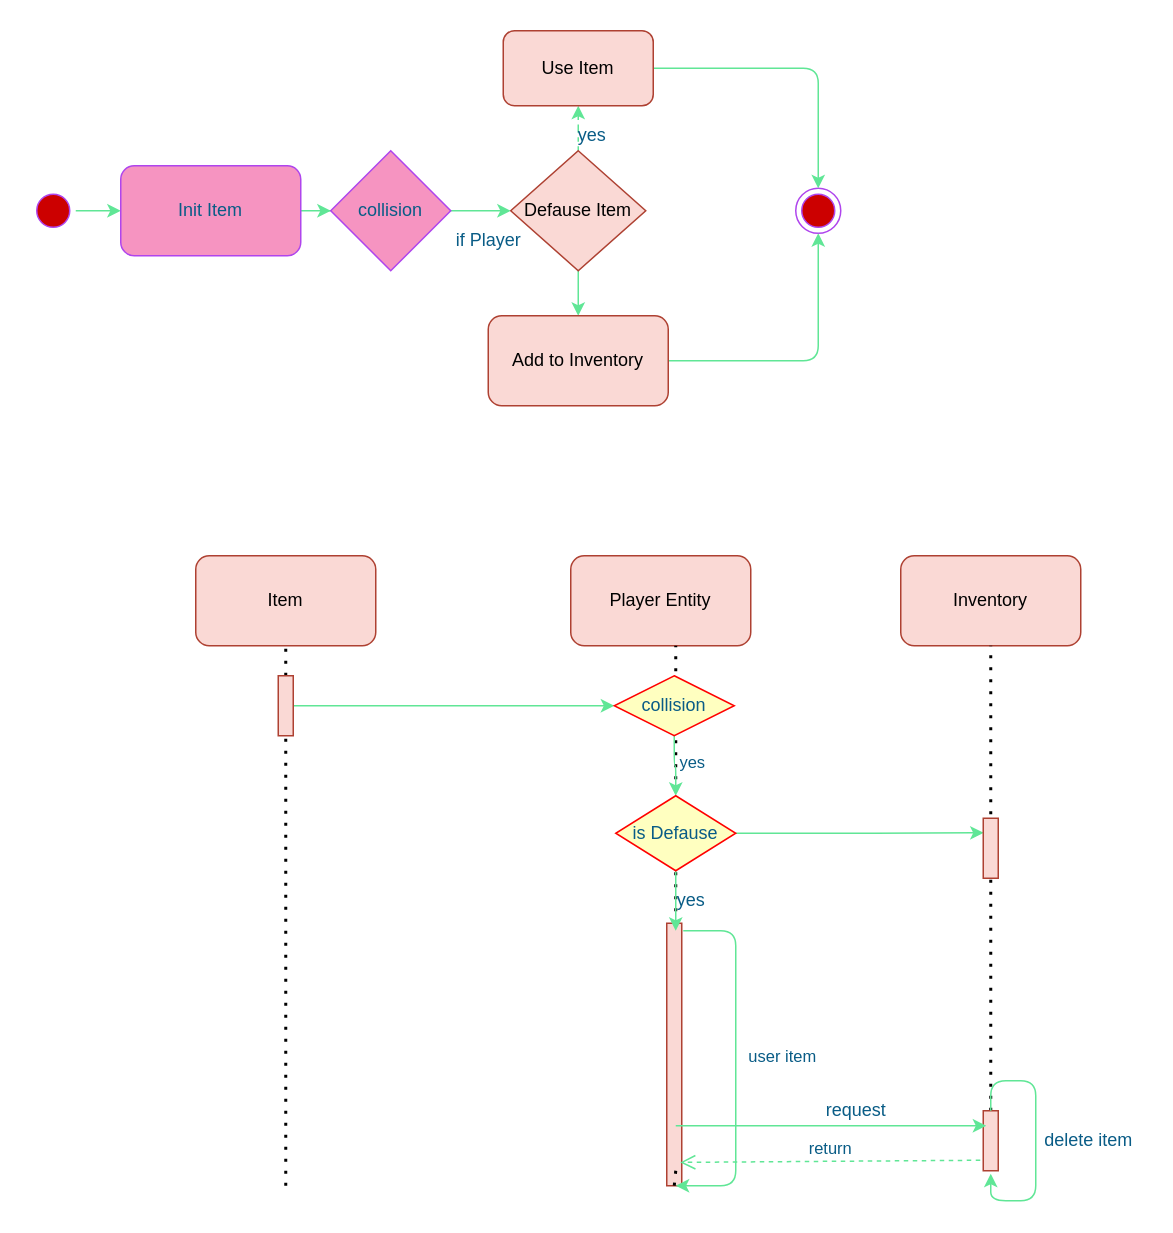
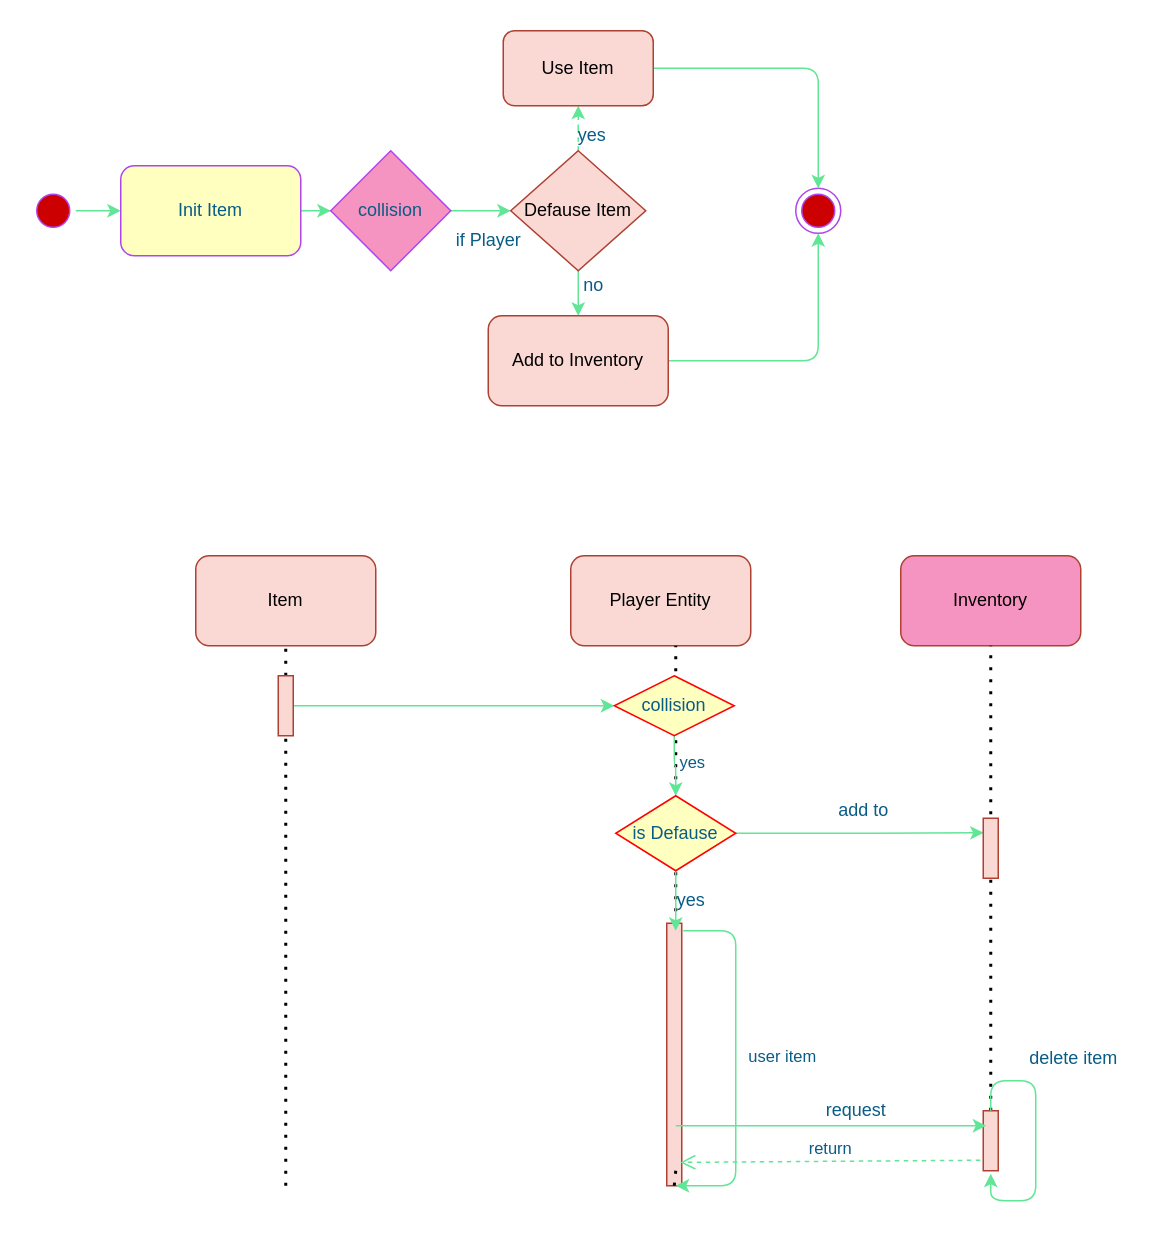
  <mxCell id="0" />
  <mxCell id="1" parent="0" />
  <mxCell id="2" style="edgeStyle=orthogonalEdgeStyle;curved=0;rounded=1;sketch=0;orthogonalLoop=1;jettySize=auto;html=1;entryX=0;entryY=0.5;entryDx=0;entryDy=0;fontColor=#095C86;strokeColor=#60E696;fillColor=#F694C1;" edge="1" parent="1" source="3" target="5"><mxGeometry relative="1" as="geometry" /></mxCell>
  <mxCell id="3" value="" style="ellipse;html=1;shape=startState;fillColor=#CC0000;strokeColor=#AF45ED;fontColor=#095C86;" vertex="1" parent="1"><mxGeometry x="20" y="125" width="30" height="30" as="geometry" /></mxCell>
  <mxCell id="4" style="edgeStyle=orthogonalEdgeStyle;rounded=0;orthogonalLoop=1;jettySize=auto;html=1;entryX=0;entryY=0.5;entryDx=0;entryDy=0;strokeColor=#60E696;fontColor=#095C86;" edge="1" parent="1" source="5" target="7"><mxGeometry relative="1" as="geometry"><mxPoint x="350" y="140" as="targetPoint" /></mxGeometry></mxCell>
- <mxCell id="5" value="Init Item" style="rounded=1;whiteSpace=wrap;html=1;fillColor=#F694C1;strokeColor=#AF45ED;fontColor=#095C86;" vertex="1" parent="1"><mxGeometry x="80" y="110" width="120" height="60" as="geometry" /></mxCell>
+ <mxCell id="5" value="Init Item" style="rounded=1;whiteSpace=wrap;html=1;fillColor=#ffffc0;strokeColor=#AF45ED;fontColor=#095C86;" vertex="1" parent="1"><mxGeometry x="80" y="110" width="120" height="60" as="geometry" /></mxCell>
  <mxCell id="6" style="edgeStyle=orthogonalEdgeStyle;rounded=0;orthogonalLoop=1;jettySize=auto;html=1;entryX=0;entryY=0.5;entryDx=0;entryDy=0;strokeColor=#60E696;fontColor=#095C86;" edge="1" parent="1" source="7" target="26"><mxGeometry relative="1" as="geometry"><mxPoint x="364" y="250" as="targetPoint" /></mxGeometry></mxCell>
  <mxCell id="7" value="collision" style="rhombus;whiteSpace=wrap;html=1;fillColor=#F694C1;strokeColor=#AF45ED;fontColor=#095C86;" vertex="1" parent="1"><mxGeometry x="220" y="100" width="80" height="80" as="geometry" /></mxCell>
  <mxCell id="8" value="" style="ellipse;html=1;shape=endState;fillColor=#CC0000;strokeColor=#AF45ED;fontColor=#095C86;" vertex="1" parent="1"><mxGeometry x="530" y="125" width="30" height="30" as="geometry" /></mxCell>
  <mxCell id="9" value="if Player" style="text;html=1;align=center;verticalAlign=middle;resizable=0;points=[];autosize=1;strokeColor=none;fillColor=none;fontColor=#095C86;" vertex="1" parent="1"><mxGeometry x="295" y="150" width="60" height="20" as="geometry" /></mxCell>
  <mxCell id="10" value="Item" style="rounded=1;whiteSpace=wrap;html=1;sketch=0;strokeColor=#ae4132;fillColor=#fad9d5;" vertex="1" parent="1"><mxGeometry x="130" y="370" width="120" height="60" as="geometry" /></mxCell>
  <mxCell id="11" value="Player Entity" style="rounded=1;whiteSpace=wrap;html=1;sketch=0;strokeColor=#ae4132;fillColor=#fad9d5;" vertex="1" parent="1"><mxGeometry x="380" y="370" width="120" height="60" as="geometry" /></mxCell>
  <mxCell id="12" value="" style="endArrow=none;dashed=1;html=1;dashPattern=1 3;strokeWidth=2;rounded=1;sketch=0;fontColor=#095C86;fillColor=#F694C1;curved=0;entryX=0.5;entryY=1;entryDx=0;entryDy=0;startArrow=none;" edge="1" parent="1" source="15" target="10"><mxGeometry width="50" height="50" relative="1" as="geometry"><mxPoint x="190" y="790" as="sourcePoint" /><mxPoint x="200" y="450" as="targetPoint" /><Array as="points" /></mxGeometry></mxCell>
  <mxCell id="13" value="" style="endArrow=none;dashed=1;html=1;dashPattern=1 3;strokeWidth=2;rounded=1;sketch=0;fontColor=#095C86;fillColor=#F694C1;curved=0;entryX=0.5;entryY=1;entryDx=0;entryDy=0;startArrow=none;" edge="1" parent="1" source="20"><mxGeometry width="50" height="50" relative="1" as="geometry"><mxPoint x="450" y="780" as="sourcePoint" /><mxPoint x="450" y="430" as="targetPoint" /></mxGeometry></mxCell>
  <mxCell id="14" style="edgeStyle=orthogonalEdgeStyle;curved=0;rounded=1;sketch=0;orthogonalLoop=1;jettySize=auto;html=1;fontColor=#095C86;strokeColor=#60E696;fillColor=#F694C1;" edge="1" parent="1" source="15" target="19"><mxGeometry relative="1" as="geometry" /></mxCell>
  <mxCell id="15" value="" style="html=1;points=[];perimeter=orthogonalPerimeter;rounded=0;sketch=0;strokeColor=#ae4132;fillColor=#fad9d5;" vertex="1" parent="1"><mxGeometry x="185" y="450" width="10" height="40" as="geometry" /></mxCell>
  <mxCell id="16" value="" style="endArrow=none;dashed=1;html=1;dashPattern=1 3;strokeWidth=2;rounded=1;sketch=0;fontColor=#095C86;fillColor=#F694C1;curved=0;entryX=0.5;entryY=1;entryDx=0;entryDy=0;" edge="1" parent="1" target="15"><mxGeometry width="50" height="50" relative="1" as="geometry"><mxPoint x="190" y="790" as="sourcePoint" /><mxPoint x="190" y="430" as="targetPoint" /><Array as="points"><mxPoint x="190" y="760" /></Array></mxGeometry></mxCell>
  <mxCell id="17" style="edgeStyle=orthogonalEdgeStyle;curved=0;rounded=1;sketch=0;orthogonalLoop=1;jettySize=auto;html=1;entryX=0.5;entryY=0;entryDx=0;entryDy=0;fontColor=#095C86;strokeColor=#60E696;fillColor=#F694C1;" edge="1" parent="1" source="19" target="35"><mxGeometry relative="1" as="geometry" /></mxCell>
  <mxCell id="18" value="yes" style="edgeLabel;html=1;align=center;verticalAlign=middle;resizable=0;points=[];fontColor=#095C86;" vertex="1" connectable="0" parent="17"><mxGeometry x="-0.19" y="1" relative="1" as="geometry"><mxPoint x="10" as="offset" /></mxGeometry></mxCell>
  <mxCell id="19" value="collision" style="rhombus;whiteSpace=wrap;html=1;fillColor=#ffffc0;strokeColor=#ff0000;rounded=0;sketch=0;fontColor=#095C86;" vertex="1" parent="1"><mxGeometry x="409" y="450" width="80" height="40" as="geometry" /></mxCell>
  <mxCell id="20" value="" style="html=1;points=[];perimeter=orthogonalPerimeter;rounded=0;sketch=0;strokeColor=#ae4132;fillColor=#fad9d5;" vertex="1" parent="1"><mxGeometry x="444" y="615" width="10" height="175" as="geometry" /></mxCell>
  <mxCell id="21" value="" style="endArrow=none;dashed=1;html=1;dashPattern=1 3;strokeWidth=2;rounded=1;sketch=0;fontColor=#095C86;fillColor=#F694C1;curved=0;entryX=0.5;entryY=1;entryDx=0;entryDy=0;" edge="1" parent="1" target="20"><mxGeometry width="50" height="50" relative="1" as="geometry"><mxPoint x="450" y="780" as="sourcePoint" /><mxPoint x="450" y="430" as="targetPoint" /></mxGeometry></mxCell>
  <mxCell id="22" style="edgeStyle=orthogonalEdgeStyle;curved=0;rounded=1;sketch=0;orthogonalLoop=1;jettySize=auto;html=1;fontColor=#095C86;strokeColor=#60E696;fillColor=#F694C1;startArrow=none;" edge="1" parent="1"><mxGeometry relative="1" as="geometry"><mxPoint x="455" y="620" as="sourcePoint" /><mxPoint x="450" y="790" as="targetPoint" /><Array as="points"><mxPoint x="490" y="620" /><mxPoint x="490" y="790" /></Array></mxGeometry></mxCell>
  <mxCell id="23" value="user item" style="edgeLabel;html=1;align=center;verticalAlign=middle;resizable=0;points=[];fontColor=#095C86;" vertex="1" connectable="0" parent="22"><mxGeometry x="0.45" y="4" relative="1" as="geometry"><mxPoint x="26" y="-60" as="offset" /></mxGeometry></mxCell>
  <mxCell id="24" style="edgeStyle=orthogonalEdgeStyle;curved=0;rounded=1;sketch=0;orthogonalLoop=1;jettySize=auto;html=1;fontColor=#095C86;strokeColor=#60E696;fillColor=#F694C1;" edge="1" parent="1" source="26" target="30"><mxGeometry relative="1" as="geometry" /></mxCell>
  <mxCell id="25" style="edgeStyle=orthogonalEdgeStyle;curved=0;rounded=1;sketch=0;orthogonalLoop=1;jettySize=auto;html=1;entryX=0.5;entryY=1;entryDx=0;entryDy=0;fontColor=#095C86;strokeColor=#60E696;fillColor=#F694C1;dashed=1;" edge="1" parent="1" source="26" target="28"><mxGeometry relative="1" as="geometry" /></mxCell>
  <mxCell id="26" value="Defause Item" style="rhombus;whiteSpace=wrap;html=1;rounded=0;sketch=0;strokeColor=#ae4132;fillColor=#fad9d5;" vertex="1" parent="1"><mxGeometry x="340" y="100" width="90" height="80" as="geometry" /></mxCell>
  <mxCell id="27" style="edgeStyle=orthogonalEdgeStyle;curved=0;rounded=1;sketch=0;orthogonalLoop=1;jettySize=auto;html=1;fontColor=#095C86;strokeColor=#60E696;fillColor=#F694C1;" edge="1" parent="1" source="28" target="8"><mxGeometry relative="1" as="geometry"><mxPoint x="510" y="45" as="targetPoint" /></mxGeometry></mxCell>
  <mxCell id="28" value="Use Item" style="rounded=1;whiteSpace=wrap;html=1;sketch=0;strokeColor=#ae4132;fillColor=#fad9d5;" vertex="1" parent="1"><mxGeometry x="335" y="20" width="100" height="50" as="geometry" /></mxCell>
  <mxCell id="29" style="edgeStyle=orthogonalEdgeStyle;curved=0;rounded=1;sketch=0;orthogonalLoop=1;jettySize=auto;html=1;fontColor=#095C86;strokeColor=#60E696;fillColor=#F694C1;" edge="1" parent="1" source="30" target="8"><mxGeometry relative="1" as="geometry" /></mxCell>
  <mxCell id="30" value="Add to Inventory" style="rounded=1;whiteSpace=wrap;html=1;sketch=0;strokeColor=#ae4132;fillColor=#fad9d5;" vertex="1" parent="1"><mxGeometry x="325" y="210" width="120" height="60" as="geometry" /></mxCell>
  <mxCell id="31" value="yes" style="text;html=1;align=center;verticalAlign=middle;resizable=0;points=[];autosize=1;strokeColor=none;fillColor=none;fontColor=#095C86;" vertex="1" parent="1"><mxGeometry x="379" y="80" width="30" height="20" as="geometry" /></mxCell>
+ <mxCell id="32" value="no" style="text;html=1;align=center;verticalAlign=middle;resizable=0;points=[];autosize=1;strokeColor=none;fillColor=none;fontColor=#095C86;" vertex="1" parent="1"><mxGeometry x="380" y="180" width="30" height="20" as="geometry" /></mxCell>
  <mxCell id="33" style="edgeStyle=orthogonalEdgeStyle;curved=0;rounded=1;sketch=0;orthogonalLoop=1;jettySize=auto;html=1;fontColor=#095C86;strokeColor=#60E696;fillColor=#F694C1;" edge="1" parent="1" source="35"><mxGeometry relative="1" as="geometry"><mxPoint x="450" y="620" as="targetPoint" /></mxGeometry></mxCell>
  <mxCell id="34" style="edgeStyle=orthogonalEdgeStyle;curved=0;rounded=1;sketch=0;orthogonalLoop=1;jettySize=auto;html=1;fontColor=#095C86;strokeColor=#60E696;fillColor=#F694C1;entryX=0.029;entryY=0.243;entryDx=0;entryDy=0;entryPerimeter=0;" edge="1" parent="1" source="35" target="39"><mxGeometry relative="1" as="geometry"><mxPoint x="650" y="555" as="targetPoint" /></mxGeometry></mxCell>
  <mxCell id="35" value="is Defause" style="rhombus;whiteSpace=wrap;html=1;fillColor=#ffffc0;strokeColor=#ff0000;rounded=0;sketch=0;fontColor=#095C86;" vertex="1" parent="1"><mxGeometry x="410" y="530" width="80" height="50" as="geometry" /></mxCell>
- <mxCell id="36" value="Inventory" style="rounded=1;whiteSpace=wrap;html=1;sketch=0;strokeColor=#ae4132;fillColor=#fad9d5;" vertex="1" parent="1"><mxGeometry x="600" y="370" width="120" height="60" as="geometry" /></mxCell>
+ <mxCell id="36" value="Inventory" style="rounded=1;whiteSpace=wrap;html=1;sketch=0;strokeColor=#ae4132;fillColor=#f694c1;" vertex="1" parent="1"><mxGeometry x="600" y="370" width="120" height="60" as="geometry" /></mxCell>
  <mxCell id="37" value="yes" style="text;html=1;align=center;verticalAlign=middle;resizable=0;points=[];autosize=1;strokeColor=none;fillColor=none;fontColor=#095C86;" vertex="1" parent="1"><mxGeometry x="445" y="590" width="30" height="20" as="geometry" /></mxCell>
  <mxCell id="38" value="" style="endArrow=none;dashed=1;html=1;dashPattern=1 3;strokeWidth=2;rounded=1;sketch=0;fontColor=#095C86;fillColor=#F694C1;curved=0;startArrow=none;" edge="1" parent="1" source="39"><mxGeometry width="50" height="50" relative="1" as="geometry"><mxPoint x="660" y="770" as="sourcePoint" /><mxPoint x="660" y="430" as="targetPoint" /><Array as="points"><mxPoint x="660" y="560" /></Array></mxGeometry></mxCell>
  <mxCell id="39" value="" style="html=1;points=[];perimeter=orthogonalPerimeter;rounded=0;sketch=0;strokeColor=#ae4132;fillColor=#fad9d5;" vertex="1" parent="1"><mxGeometry x="655" y="545" width="10" height="40" as="geometry" /></mxCell>
  <mxCell id="40" value="" style="endArrow=none;dashed=1;html=1;dashPattern=1 3;strokeWidth=2;rounded=1;sketch=0;fontColor=#095C86;fillColor=#F694C1;curved=0;entryX=0.5;entryY=1;entryDx=0;entryDy=0;startArrow=none;" edge="1" parent="1" source="42" target="39"><mxGeometry width="50" height="50" relative="1" as="geometry"><mxPoint x="660" y="720" as="sourcePoint" /><mxPoint x="659.5" y="370" as="targetPoint" /><Array as="points" /></mxGeometry></mxCell>
+ <mxCell id="41" value="add to" style="text;html=1;align=center;verticalAlign=middle;resizable=0;points=[];autosize=1;strokeColor=none;fillColor=none;fontColor=#095C86;" vertex="1" parent="1"><mxGeometry x="550" y="530" width="50" height="20" as="geometry" /></mxCell>
  <mxCell id="42" value="" style="html=1;points=[];perimeter=orthogonalPerimeter;rounded=0;sketch=0;strokeColor=#ae4132;fillColor=#fad9d5;" vertex="1" parent="1"><mxGeometry x="655" y="740" width="10" height="40" as="geometry" /></mxCell>
  <mxCell id="43" value="" style="endArrow=classic;html=1;rounded=1;sketch=0;fontColor=#095C86;strokeColor=#60E696;fillColor=#F694C1;curved=0;entryX=0.2;entryY=0.25;entryDx=0;entryDy=0;entryPerimeter=0;" edge="1" parent="1" target="42"><mxGeometry width="50" height="50" relative="1" as="geometry"><mxPoint x="450" y="750" as="sourcePoint" /><mxPoint x="650" y="750" as="targetPoint" /></mxGeometry></mxCell>
  <mxCell id="44" value="request" style="text;html=1;align=center;verticalAlign=middle;resizable=0;points=[];autosize=1;strokeColor=none;fillColor=none;fontColor=#095C86;" vertex="1" parent="1"><mxGeometry x="540" y="730" width="60" height="20" as="geometry" /></mxCell>
  <mxCell id="45" value="return" style="html=1;verticalAlign=bottom;endArrow=open;dashed=1;endSize=8;rounded=1;sketch=0;fontColor=#095C86;strokeColor=#60E696;fillColor=#F694C1;curved=0;exitX=-0.2;exitY=0.825;exitDx=0;exitDy=0;exitPerimeter=0;entryX=0.9;entryY=0.911;entryDx=0;entryDy=0;entryPerimeter=0;" edge="1" parent="1" source="42" target="20"><mxGeometry relative="1" as="geometry"><mxPoint x="550" y="780" as="sourcePoint" /><mxPoint x="460" y="773" as="targetPoint" /></mxGeometry></mxCell>
  <mxCell id="46" style="edgeStyle=orthogonalEdgeStyle;curved=0;rounded=1;sketch=0;orthogonalLoop=1;jettySize=auto;html=1;entryX=0.5;entryY=1.05;entryDx=0;entryDy=0;entryPerimeter=0;fontColor=#095C86;strokeColor=#60E696;fillColor=#F694C1;" edge="1" parent="1" source="42" target="42"><mxGeometry relative="1" as="geometry"><Array as="points"><mxPoint x="660" y="720" /><mxPoint x="690" y="720" /><mxPoint x="690" y="800" /><mxPoint x="660" y="800" /></Array></mxGeometry></mxCell>
- <mxCell id="47" value="delete item" style="text;html=1;align=center;verticalAlign=middle;resizable=0;points=[];autosize=1;strokeColor=none;fillColor=none;fontColor=#095C86;" vertex="1" parent="1"><mxGeometry x="690" y="750" width="70" height="20" as="geometry" /></mxCell>
+ <mxCell id="47" value="delete item" style="text;html=1;align=center;verticalAlign=middle;resizable=0;points=[];autosize=1;strokeColor=none;fillColor=none;fontColor=#095C86;" vertex="1" parent="1"><mxGeometry x="680" y="695" width="70" height="20" as="geometry" /></mxCell>
